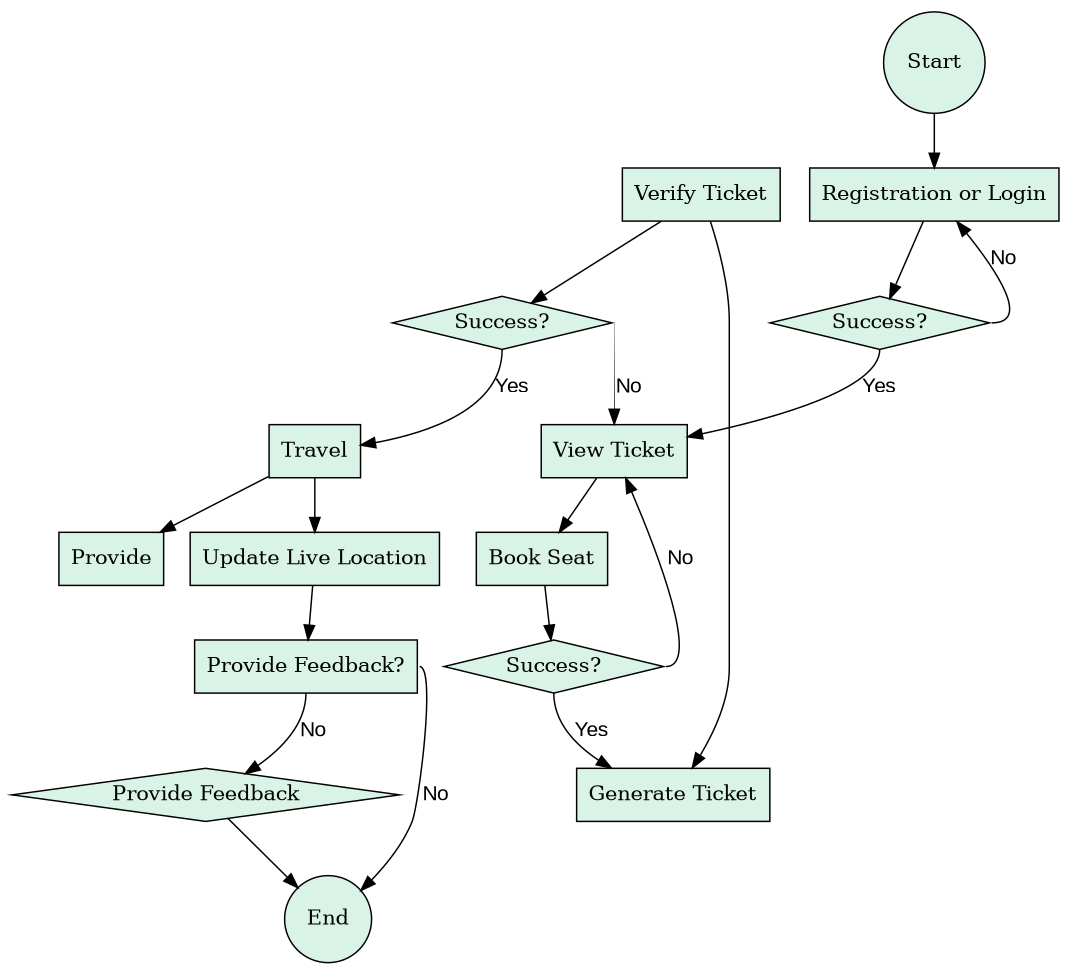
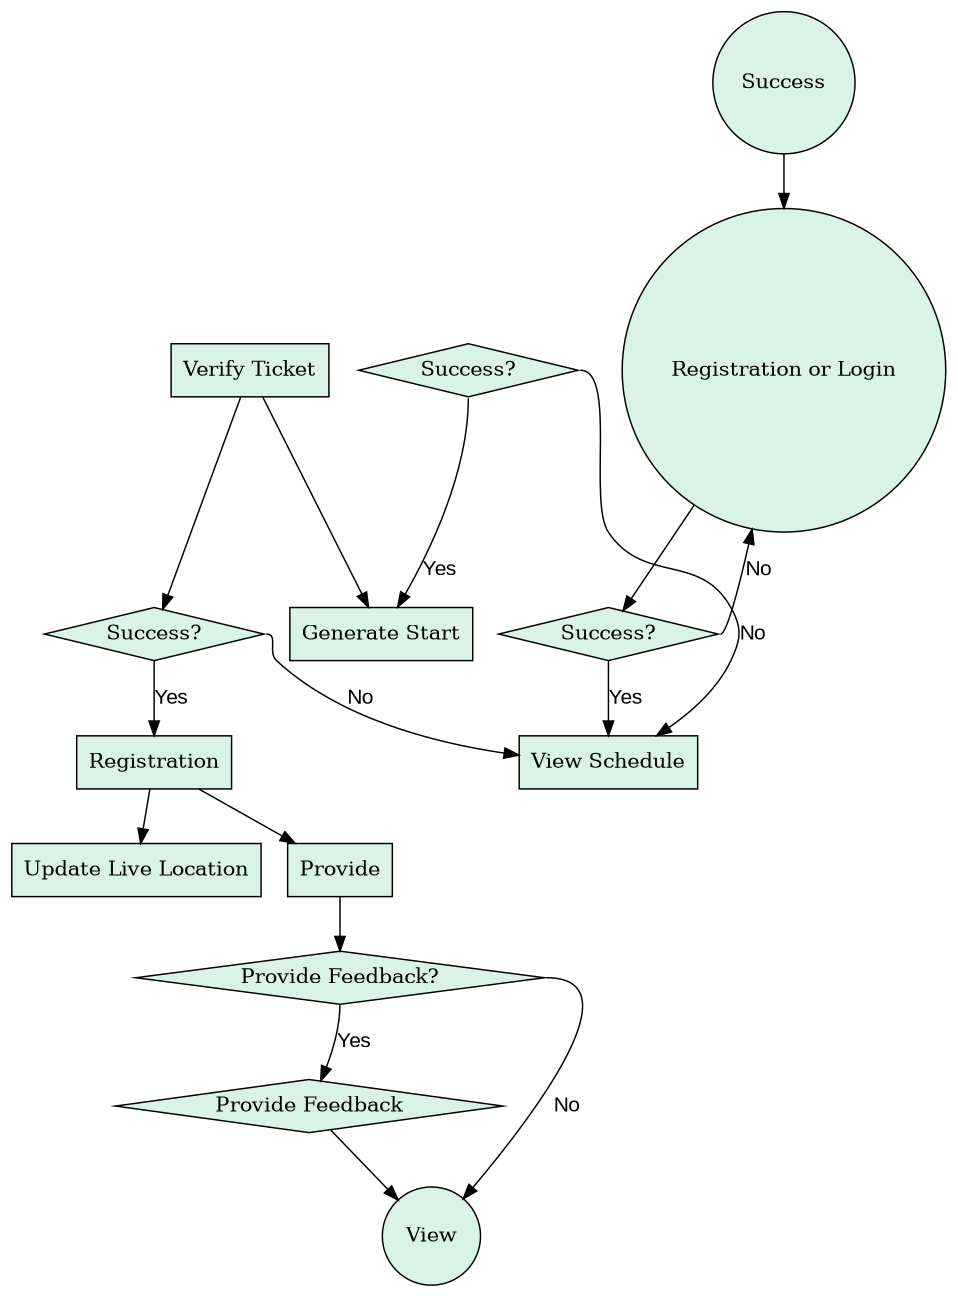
  digraph {
    node [color=black fillcolor="#d9f3e7" shape=rectangle style=filled]
    edge [color=black fontname=Arial]
-   n1 [label=Start shape=circle]
-   n2 [label="Registration or Login"]
+   n1 [label=Success shape=circle]
+   n2 [label="Registration or Login" shape=circle]
    n3 [label="Success?" shape=diamond]
-   n4 [label="View Ticket"]
-   n5 [label="Book Seat"]
+   n4 [label="View Schedule"]
    n6 [label="Success?" shape=diamond]
-   n7 [label="Generate Ticket"]
+   n7 [label="Generate Start"]
    n8 [label="Verify Ticket"]
    n9 [label="Success?" shape=diamond]
-   n10 [label=Travel]
+   n10 [label=Registration]
    n11 [label="Update Live Location"]
    n12 [label=Provide]
-   n13 [label="Provide Feedback?" shape=box]
+   n13 [label="Provide Feedback?" shape=diamond]
    n14 [label="Provide Feedback" shape=diamond]
-   n15 [label=End shape=circle]
+   n15 [label=View shape=circle]
    n1 -> n2 [headport=n]
    n2 -> n3
    n3 -> n2 [label=No tailport=e]
    n3 -> n4 [label=Yes tailport=s]
-   n4 -> n5
-   n5 -> n6
    n6 -> n4 [label=No tailport=e]
    n6 -> n7 [label=Yes tailport=s]
    n8 -> n7
    n8 -> n9
    n9 -> n4 [label=No tailport=e]
    n9 -> n10 [label=Yes tailport=s]
    n10 -> n11
    n10 -> n12
-   n11 -> n13
-   n13 -> n14 [label=No tailport=s]
+   n12 -> n13
+   n13 -> n14 [label=Yes tailport=s]
    n13 -> n15 [label=No tailport=e]
    n14 -> n15
  }
